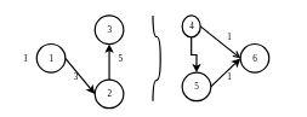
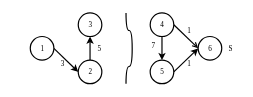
  <mxCell id="0" />
  <mxCell id="1" parent="0" />
  <mxCell id="2" style="edgeStyle=none;rounded=0;orthogonalLoop=1;jettySize=auto;html=1;exitX=1;exitY=0.5;exitDx=0;exitDy=0;exitPerimeter=0;entryX=0;entryY=0.5;entryDx=0;entryDy=0;entryPerimeter=0;strokeWidth=2;endArrow=classic;endFill=1;fontFamily=Times New Roman;fontSource=https%3A%2F%2Ffonts.googleapis.com%2Fcss%3Ffamily%3DTimes%2BNew%2BRoman;" parent="1" source="3" target="6" edge="1"><mxGeometry relative="1" as="geometry" /></mxCell>
  <mxCell id="3" value="1" style="verticalLabelPosition=middle;verticalAlign=middle;html=1;shape=mxgraph.flowchart.on-page_reference;strokeWidth=2;labelPosition=center;align=center;fontFamily=Times New Roman;fontSource=https%3A%2F%2Ffonts.googleapis.com%2Fcss%3Ffamily%3DTimes%2BNew%2BRoman;" parent="1" vertex="1"><mxGeometry x="50" y="60" width="39.37" height="39.37" as="geometry" /></mxCell>
  <mxCell id="4" value="3" style="verticalLabelPosition=middle;verticalAlign=middle;html=1;shape=mxgraph.flowchart.on-page_reference;strokeWidth=2;labelPosition=center;align=center;fontFamily=Times New Roman;fontSource=https%3A%2F%2Ffonts.googleapis.com%2Fcss%3Ffamily%3DTimes%2BNew%2BRoman;" parent="1" vertex="1"><mxGeometry x="130" y="20.63" width="39.37" height="39.37" as="geometry" /></mxCell>
  <mxCell id="5" style="edgeStyle=orthogonalEdgeStyle;rounded=0;orthogonalLoop=1;jettySize=auto;html=1;exitX=0.5;exitY=0;exitDx=0;exitDy=0;exitPerimeter=0;entryX=0.5;entryY=1;entryDx=0;entryDy=0;entryPerimeter=0;endArrow=classic;endFill=1;strokeWidth=2;fontFamily=Times New Roman;fontSource=https%3A%2F%2Ffonts.googleapis.com%2Fcss%3Ffamily%3DTimes%2BNew%2BRoman;" parent="1" source="6" target="4" edge="1"><mxGeometry relative="1" as="geometry" /></mxCell>
- <mxCell id="6" value="2" style="verticalLabelPosition=middle;verticalAlign=middle;html=1;shape=mxgraph.flowchart.on-page_reference;strokeWidth=2;labelPosition=center;align=center;fontFamily=Times New Roman;fontSource=https%3A%2F%2Ffonts.googleapis.com%2Fcss%3Ffamily%3DTimes%2BNew%2BRoman;" parent="1" vertex="1"><mxGeometry x="130" y="109.37" width="39.37" height="39.37" as="geometry" /></mxCell>
+ <mxCell id="6" value="2" style="verticalLabelPosition=middle;verticalAlign=middle;html=1;shape=mxgraph.flowchart.on-page_reference;strokeWidth=2;labelPosition=center;align=center;fontFamily=Times New Roman;fontSource=https%3A%2F%2Ffonts.googleapis.com%2Fcss%3Ffamily%3DTimes%2BNew%2BRoman;" parent="1" vertex="1"><mxGeometry x="130" y="99.37" width="39.37" height="39.37" as="geometry" /></mxCell>
  <mxCell id="7" style="edgeStyle=none;rounded=0;orthogonalLoop=1;jettySize=auto;html=1;exitX=1;exitY=0.5;exitDx=0;exitDy=0;exitPerimeter=0;entryX=0;entryY=0.5;entryDx=0;entryDy=0;entryPerimeter=0;strokeWidth=2;endArrow=open;endFill=1;fontFamily=Times New Roman;fontSource=https%3A%2F%2Ffonts.googleapis.com%2Fcss%3Ffamily%3DTimes%2BNew%2BRoman;" parent="1" source="9" target="12" edge="1"><mxGeometry relative="1" as="geometry" /></mxCell>
  <mxCell id="8" style="edgeStyle=orthogonalEdgeStyle;rounded=0;orthogonalLoop=1;jettySize=auto;html=1;exitX=0.5;exitY=1;exitDx=0;exitDy=0;exitPerimeter=0;entryX=0.5;entryY=0;entryDx=0;entryDy=0;entryPerimeter=0;strokeWidth=2;endArrow=classic;endFill=1;fontFamily=Times New Roman;fontSource=https%3A%2F%2Ffonts.googleapis.com%2Fcss%3Ffamily%3DTimes%2BNew%2BRoman;" parent="1" source="9" target="11" edge="1"><mxGeometry relative="1" as="geometry" /></mxCell>
- <mxCell id="9" value="4" style="verticalLabelPosition=middle;verticalAlign=middle;html=1;shape=mxgraph.flowchart.on-page_reference;strokeWidth=2;labelPosition=center;align=center;fontFamily=Times New Roman;fontSource=https%3A%2F%2Ffonts.googleapis.com%2Fcss%3Ffamily%3DTimes%2BNew%2BRoman;" parent="1" vertex="1"><mxGeometry x="250" y="20.63" width="25" height="30" as="geometry" /></mxCell>
+ <mxCell id="9" value="4" style="verticalLabelPosition=middle;verticalAlign=middle;html=1;shape=mxgraph.flowchart.on-page_reference;strokeWidth=2;labelPosition=center;align=center;fontFamily=Times New Roman;fontSource=https%3A%2F%2Ffonts.googleapis.com%2Fcss%3Ffamily%3DTimes%2BNew%2BRoman;" parent="1" vertex="1"><mxGeometry x="250" y="20.63" width="39.37" height="39.37" as="geometry" /></mxCell>
  <mxCell id="10" style="edgeStyle=none;rounded=0;orthogonalLoop=1;jettySize=auto;html=1;exitX=1;exitY=0.5;exitDx=0;exitDy=0;exitPerimeter=0;strokeWidth=2;endArrow=classic;endFill=1;fontFamily=Times New Roman;fontSource=https%3A%2F%2Ffonts.googleapis.com%2Fcss%3Ffamily%3DTimes%2BNew%2BRoman;" parent="1" source="11" edge="1"><mxGeometry relative="1" as="geometry"><mxPoint x="330" y="80" as="targetPoint" /></mxGeometry></mxCell>
  <mxCell id="11" value="5" style="verticalLabelPosition=middle;verticalAlign=middle;html=1;shape=mxgraph.flowchart.on-page_reference;strokeWidth=2;labelPosition=center;align=center;fontFamily=Times New Roman;fontSource=https%3A%2F%2Ffonts.googleapis.com%2Fcss%3Ffamily%3DTimes%2BNew%2BRoman;" parent="1" vertex="1"><mxGeometry x="250" y="99.37" width="39.37" height="39.37" as="geometry" /></mxCell>
  <mxCell id="12" value="6" style="verticalLabelPosition=middle;verticalAlign=middle;html=1;shape=mxgraph.flowchart.on-page_reference;strokeWidth=2;labelPosition=center;align=center;fontFamily=Times New Roman;fontSource=https%3A%2F%2Ffonts.googleapis.com%2Fcss%3Ffamily%3DTimes%2BNew%2BRoman;" parent="1" vertex="1"><mxGeometry x="330" y="60" width="39.37" height="39.37" as="geometry" /></mxCell>
  <mxCell id="13" value="5" style="text;html=1;align=center;verticalAlign=middle;resizable=0;points=[];autosize=1;strokeColor=none;fillColor=none;fontFamily=Times New Roman;fontSource=https%3A%2F%2Ffonts.googleapis.com%2Fcss%3Ffamily%3DTimes%2BNew%2BRoman;" parent="1" vertex="1"><mxGeometry x="150" y="64.69" width="30" height="30" as="geometry" /></mxCell>
  <mxCell id="14" value="3" style="text;html=1;align=center;verticalAlign=middle;resizable=0;points=[];autosize=1;strokeColor=none;fillColor=none;fontFamily=Times New Roman;fontSource=https%3A%2F%2Ffonts.googleapis.com%2Fcss%3Ffamily%3DTimes%2BNew%2BRoman;" parent="1" vertex="1"><mxGeometry x="89.37" y="90" width="30" height="30" as="geometry" /></mxCell>
  <mxCell id="15" value="1" style="text;html=1;align=center;verticalAlign=middle;resizable=0;points=[];autosize=1;strokeColor=none;fillColor=none;fontFamily=Times New Roman;fontSource=https%3A%2F%2Ffonts.googleapis.com%2Fcss%3Ffamily%3DTimes%2BNew%2BRoman;" parent="1" vertex="1"><mxGeometry x="300" y="34.69" width="30" height="30" as="geometry" /></mxCell>
  <mxCell id="16" value="1" style="text;html=1;align=center;verticalAlign=middle;resizable=0;points=[];autosize=1;strokeColor=none;fillColor=none;fontFamily=Times New Roman;fontSource=https%3A%2F%2Ffonts.googleapis.com%2Fcss%3Ffamily%3DTimes%2BNew%2BRoman;" parent="1" vertex="1"><mxGeometry x="300" y="90" width="30" height="30" as="geometry" /></mxCell>
- <mxCell id="18" value="I" style="text;html=1;align=center;verticalAlign=middle;resizable=0;points=[];autosize=1;strokeColor=none;fillColor=none;fontFamily=Times New Roman;fontSource=https%3A%2F%2Ffonts.googleapis.com%2Fcss%3Ffamily%3DTimes%2BNew%2BRoman;" parent="1" vertex="1"><mxGeometry x="20" y="64.69" width="30" height="30" as="geometry" /></mxCell>
+ <mxCell id="17" value="S" style="text;html=1;align=center;verticalAlign=middle;resizable=0;points=[];autosize=1;strokeColor=none;fillColor=none;fontFamily=Times New Roman;fontSource=https%3A%2F%2Ffonts.googleapis.com%2Fcss%3Ffamily%3DTimes%2BNew%2BRoman;" parent="1" vertex="1"><mxGeometry x="369.37" y="64.69" width="30" height="30" as="geometry" /></mxCell>
+ <mxCell id="19" value="7" style="text;html=1;align=center;verticalAlign=middle;resizable=0;points=[];autosize=1;strokeColor=none;fillColor=none;fontFamily=Times New Roman;fontSource=https%3A%2F%2Ffonts.googleapis.com%2Fcss%3Ffamily%3DTimes%2BNew%2BRoman;" parent="1" vertex="1"><mxGeometry x="240" y="60" width="30" height="30" as="geometry" /></mxCell>
  <mxCell id="20" style="edgeStyle=orthogonalEdgeStyle;rounded=0;orthogonalLoop=1;jettySize=auto;html=1;exitX=0.5;exitY=0;exitDx=0;exitDy=0;exitPerimeter=0;entryX=0.5;entryY=1;entryDx=0;entryDy=0;entryPerimeter=0;strokeWidth=2;endArrow=none;endFill=0;curved=1;fontFamily=Times New Roman;fontSource=https%3A%2F%2Ffonts.googleapis.com%2Fcss%3Ffamily%3DTimes%2BNew%2BRoman;" parent="1" edge="1"><mxGeometry relative="1" as="geometry"><mxPoint x="209.685" y="138.74" as="sourcePoint" /><mxPoint x="209.685" y="20.63" as="targetPoint" /><Array as="points"><mxPoint x="210" y="110" /><mxPoint x="220" y="110" /><mxPoint x="220" y="50" /><mxPoint x="210" y="50" /></Array></mxGeometry></mxCell>
